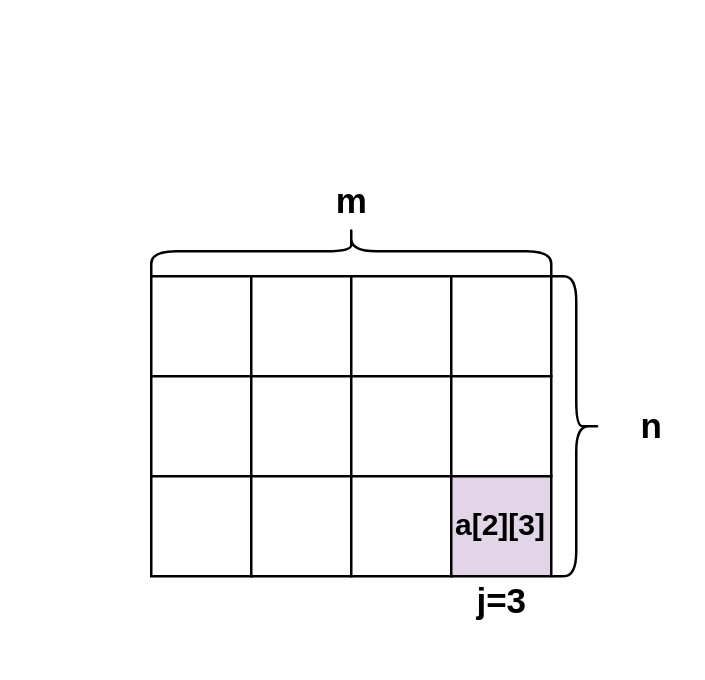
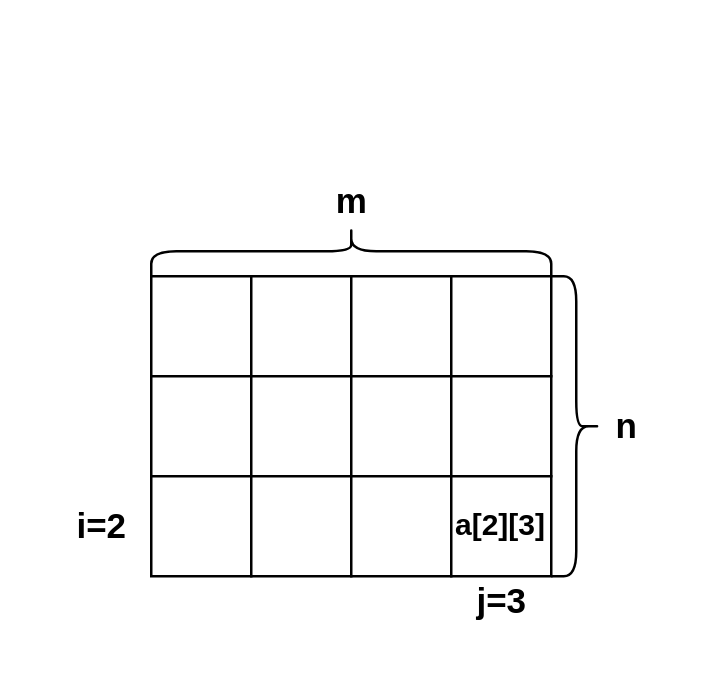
  <mxCell id="0" />
  <mxCell id="1" parent="0" />
  <mxCell id="2" value="" style="whiteSpace=wrap;html=1;aspect=fixed;" parent="1" vertex="1"><mxGeometry x="60" y="110" width="40" height="40" as="geometry" /></mxCell>
  <mxCell id="3" value="" style="whiteSpace=wrap;html=1;aspect=fixed;" parent="1" vertex="1"><mxGeometry x="100" y="110" width="40" height="40" as="geometry" /></mxCell>
  <mxCell id="4" value="" style="whiteSpace=wrap;html=1;aspect=fixed;" parent="1" vertex="1"><mxGeometry x="140" y="110" width="40" height="40" as="geometry" /></mxCell>
  <mxCell id="5" value="" style="whiteSpace=wrap;html=1;aspect=fixed;" parent="1" vertex="1"><mxGeometry x="180" y="110" width="40" height="40" as="geometry" /></mxCell>
  <mxCell id="6" value="" style="whiteSpace=wrap;html=1;aspect=fixed;" parent="1" vertex="1"><mxGeometry x="60" y="150" width="40" height="40" as="geometry" /></mxCell>
  <mxCell id="7" value="" style="whiteSpace=wrap;html=1;aspect=fixed;" parent="1" vertex="1"><mxGeometry x="100" y="150" width="40" height="40" as="geometry" /></mxCell>
  <mxCell id="8" value="" style="whiteSpace=wrap;html=1;aspect=fixed;" parent="1" vertex="1"><mxGeometry x="140" y="150" width="40" height="40" as="geometry" /></mxCell>
  <mxCell id="9" value="" style="whiteSpace=wrap;html=1;aspect=fixed;" parent="1" vertex="1"><mxGeometry x="180" y="150" width="40" height="40" as="geometry" /></mxCell>
  <mxCell id="10" value="" style="whiteSpace=wrap;html=1;aspect=fixed;" parent="1" vertex="1"><mxGeometry x="60" y="190" width="40" height="40" as="geometry" /></mxCell>
  <mxCell id="11" value="" style="whiteSpace=wrap;html=1;aspect=fixed;" parent="1" vertex="1"><mxGeometry x="100" y="190" width="40" height="40" as="geometry" /></mxCell>
  <mxCell id="12" value="" style="whiteSpace=wrap;html=1;aspect=fixed;" parent="1" vertex="1"><mxGeometry x="140" y="190" width="40" height="40" as="geometry" /></mxCell>
- <mxCell id="13" value="&lt;b&gt;&lt;font style=&quot;font-size: 12px&quot;&gt;a[2][3]&lt;/font&gt;&lt;/b&gt;" style="whiteSpace=wrap;html=1;aspect=fixed;fillColor=#e1d5e7;" parent="1" vertex="1"><mxGeometry x="180" y="190" width="40" height="40" as="geometry" /></mxCell>
+ <mxCell id="13" value="&lt;b&gt;&lt;font style=&quot;font-size: 12px&quot;&gt;a[2][3]&lt;/font&gt;&lt;/b&gt;" style="whiteSpace=wrap;html=1;aspect=fixed;" parent="1" vertex="1"><mxGeometry x="180" y="190" width="40" height="40" as="geometry" /></mxCell>
  <mxCell id="14" value="" style="shape=curlyBracket;whiteSpace=wrap;html=1;rounded=1;rotation=-180;" parent="1" vertex="1"><mxGeometry x="220" y="110" width="20" height="120" as="geometry" /></mxCell>
- <mxCell id="15" value="&lt;font style=&quot;font-size: 14px&quot;&gt;&lt;b&gt;n&lt;/b&gt;&lt;/font&gt;" style="text;html=1;align=center;verticalAlign=middle;resizable=0;points=[];autosize=1;" parent="1" vertex="1"><mxGeometry x="250" y="160" width="20" height="20" as="geometry" /></mxCell>
+ <mxCell id="15" value="&lt;font style=&quot;font-size: 14px&quot;&gt;&lt;b&gt;n&lt;/b&gt;&lt;/font&gt;" style="text;html=1;align=center;verticalAlign=middle;resizable=0;points=[];autosize=1;" parent="1" vertex="1"><mxGeometry x="240" y="160" width="20" height="20" as="geometry" /></mxCell>
  <mxCell id="16" value="&lt;span style=&quot;font-size: 14px&quot;&gt;&lt;b&gt;m&lt;/b&gt;&lt;/span&gt;" style="text;html=1;align=center;verticalAlign=middle;resizable=0;points=[];autosize=1;" parent="1" vertex="1"><mxGeometry x="125" y="70" width="30" height="20" as="geometry" /></mxCell>
  <mxCell id="17" value="" style="shape=curlyBracket;whiteSpace=wrap;html=1;rounded=1;rotation=90;" parent="1" vertex="1"><mxGeometry x="130" y="20" width="20" height="160" as="geometry" /></mxCell>
  <mxCell id="18" value="&lt;font style=&quot;font-size: 14px&quot;&gt;&lt;b&gt;j=3&lt;/b&gt;&lt;/font&gt;" style="text;html=1;align=center;verticalAlign=middle;resizable=0;points=[];autosize=1;" parent="1" vertex="1"><mxGeometry x="180" y="230" width="40" height="20" as="geometry" /></mxCell>
+ <mxCell id="19" value="&lt;font style=&quot;font-size: 14px&quot;&gt;&lt;b&gt;i=2&lt;/b&gt;&lt;/font&gt;" style="text;html=1;align=center;verticalAlign=middle;resizable=0;points=[];autosize=1;" parent="1" vertex="1"><mxGeometry x="20" y="200" width="40" height="20" as="geometry" /></mxCell>
